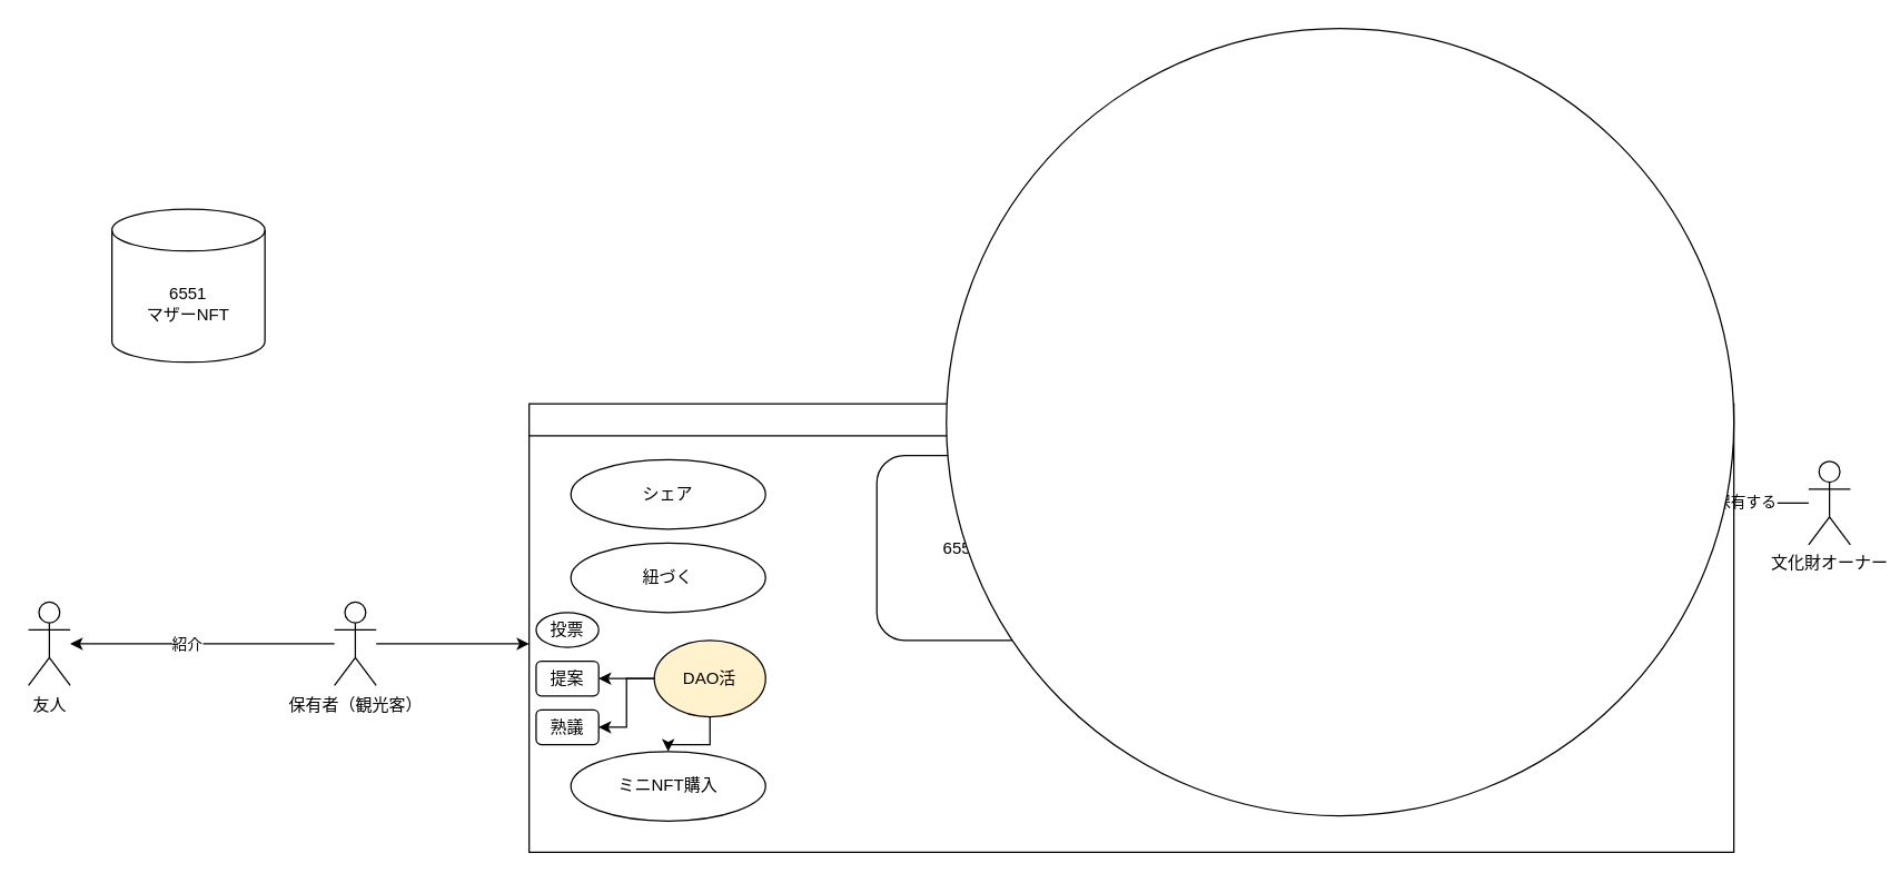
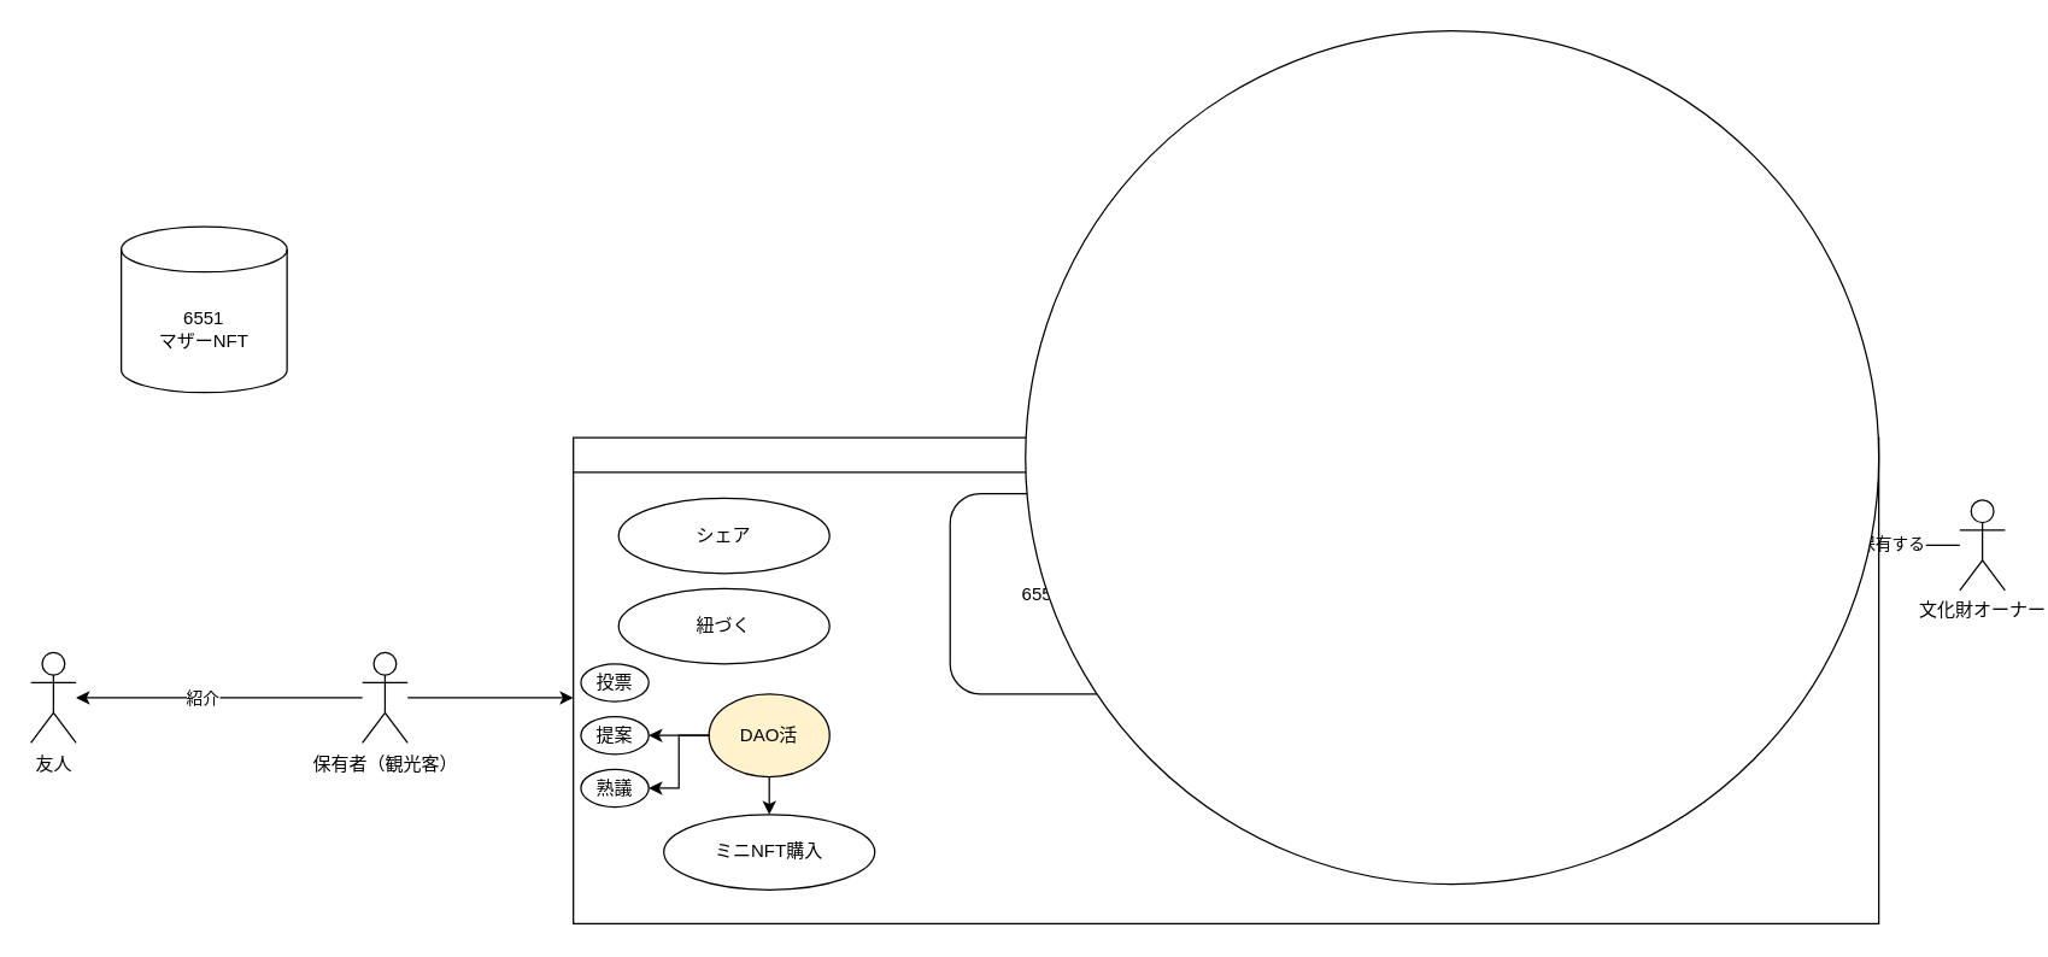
  <mxCell id="0" />
  <mxCell id="1" parent="0" />
  <mxCell id="2" style="edgeStyle=orthogonalEdgeStyle;rounded=0;orthogonalLoop=1;jettySize=auto;html=1;" edge="1" parent="1" source="4" target="23"><mxGeometry relative="1" as="geometry" /></mxCell>
  <mxCell id="3" value="紐づく&lt;div&gt;投票権&lt;/div&gt;&lt;div&gt;DAOメンバーシップ保持&lt;/div&gt;" style="edgeLabel;html=1;align=center;verticalAlign=middle;resizable=0;points=[];" vertex="1" connectable="0" parent="2"><mxGeometry x="0.149" y="1" relative="1" as="geometry"><mxPoint as="offset" /></mxGeometry></mxCell>
  <mxCell id="4" value="&lt;font style=&quot;font-size: 12px;&quot;&gt;6551&lt;/font&gt;&lt;div style=&quot;&quot;&gt;&lt;font style=&quot;font-size: 12px;&quot;&gt;マザーNFT&lt;/font&gt;&lt;/div&gt;" style="shape=cylinder3;whiteSpace=wrap;html=1;boundedLbl=1;backgroundOutline=1;size=15;" vertex="1" parent="1"><mxGeometry x="1050" y="280" width="160" height="162.5" as="geometry" /></mxCell>
  <mxCell id="5" value="保有する" style="edgeStyle=orthogonalEdgeStyle;rounded=0;orthogonalLoop=1;jettySize=auto;html=1;" edge="1" parent="1" source="6" target="4"><mxGeometry relative="1" as="geometry" /></mxCell>
  <mxCell id="6" value="文化財オーナー" style="shape=umlActor;verticalLabelPosition=bottom;verticalAlign=top;html=1;outlineConnect=0;" vertex="1" parent="1"><mxGeometry x="1300" y="331.25" width="30" height="60" as="geometry" /></mxCell>
  <mxCell id="7" style="edgeStyle=orthogonalEdgeStyle;rounded=0;orthogonalLoop=1;jettySize=auto;html=1;" edge="1" parent="1" source="10" target="11"><mxGeometry relative="1" as="geometry" /></mxCell>
  <mxCell id="8" value="紹介" style="edgeLabel;html=1;align=center;verticalAlign=middle;resizable=0;points=[];" vertex="1" connectable="0" parent="7"><mxGeometry x="0.13" relative="1" as="geometry"><mxPoint as="offset" /></mxGeometry></mxCell>
  <mxCell id="9" style="edgeStyle=orthogonalEdgeStyle;rounded=0;orthogonalLoop=1;jettySize=auto;html=1;" edge="1" parent="1" source="10"><mxGeometry relative="1" as="geometry"><mxPoint x="380" y="462.5" as="targetPoint" /></mxGeometry></mxCell>
  <mxCell id="10" value="保有者（観光客）" style="shape=umlActor;verticalLabelPosition=bottom;verticalAlign=top;html=1;outlineConnect=0;" vertex="1" parent="1"><mxGeometry x="240" y="432.5" width="30" height="60" as="geometry" /></mxCell>
  <mxCell id="11" value="友人" style="shape=umlActor;verticalLabelPosition=bottom;verticalAlign=top;html=1;outlineConnect=0;" vertex="1" parent="1"><mxGeometry x="20" y="432.5" width="30" height="60" as="geometry" /></mxCell>
  <mxCell id="12" value="LINEフロントエンド" style="swimlane;whiteSpace=wrap;html=1;" vertex="1" parent="1"><mxGeometry x="380" y="290" width="866.25" height="322.5" as="geometry" /></mxCell>
  <mxCell id="13" value="シェア" style="ellipse;whiteSpace=wrap;html=1;" vertex="1" parent="12"><mxGeometry x="30" y="40" width="140" height="50" as="geometry" /></mxCell>
  <mxCell id="14" value="紐づく" style="ellipse;whiteSpace=wrap;html=1;" vertex="1" parent="12"><mxGeometry x="30" y="100" width="140" height="50" as="geometry" /></mxCell>
- <mxCell id="15" value="ミニNFT購入" style="ellipse;whiteSpace=wrap;html=1;" vertex="1" parent="12"><mxGeometry x="30" y="250" width="140" height="50" as="geometry" /></mxCell>
+ <mxCell id="15" value="ミニNFT購入" style="ellipse;whiteSpace=wrap;html=1;" vertex="1" parent="12"><mxGeometry x="60" y="250" width="140" height="50" as="geometry" /></mxCell>
  <mxCell id="16" value="DAO活" style="ellipse;whiteSpace=wrap;html=1;fillColor=#fff2cc;" vertex="1" parent="12"><mxGeometry x="90" y="170" width="80" height="55" as="geometry" /></mxCell>
  <mxCell id="17" value="投票" style="ellipse;whiteSpace=wrap;html=1;" vertex="1" parent="12"><mxGeometry x="5" y="150" width="45" height="25" as="geometry" /></mxCell>
- <mxCell id="18" value="提案" style="whiteSpace=wrap;html=1;rounded=1;" vertex="1" parent="12"><mxGeometry x="5" y="185" width="45" height="25" as="geometry" /></mxCell>
- <mxCell id="19" value="熟議" style="whiteSpace=wrap;html=1;rounded=1;" vertex="1" parent="12"><mxGeometry x="5" y="220" width="45" height="25" as="geometry" /></mxCell>
+ <mxCell id="18" value="提案" style="ellipse;whiteSpace=wrap;html=1;" vertex="1" parent="12"><mxGeometry x="5" y="185" width="45" height="25" as="geometry" /></mxCell>
+ <mxCell id="19" value="熟議" style="ellipse;whiteSpace=wrap;html=1;" vertex="1" parent="12"><mxGeometry x="5" y="220" width="45" height="25" as="geometry" /></mxCell>
  <mxCell id="20" style="edgeStyle=orthogonalEdgeStyle;rounded=0;orthogonalLoop=1;jettySize=auto;html=1;" edge="1" parent="12" source="16" target="15"><mxGeometry relative="1" as="geometry" /></mxCell>
  <mxCell id="21" style="edgeStyle=orthogonalEdgeStyle;rounded=0;orthogonalLoop=1;jettySize=auto;html=1;" edge="1" parent="12" source="16" target="18"><mxGeometry relative="1" as="geometry" /></mxCell>
  <mxCell id="22" style="edgeStyle=orthogonalEdgeStyle;rounded=0;orthogonalLoop=1;jettySize=auto;html=1;" edge="1" parent="12" source="16" target="19"><mxGeometry relative="1" as="geometry" /></mxCell>
  <mxCell id="23" value="6551ミニNFT" style="rounded=1;whiteSpace=wrap;html=1;" vertex="1" parent="12"><mxGeometry x="250" y="37" width="170" height="133" as="geometry" /></mxCell>
  <mxCell id="24" value="" style="ellipse;whiteSpace=wrap;html=1;aspect=fixed;" vertex="1" parent="12"><mxGeometry x="300" y="-270" width="566.25" height="566.25" as="geometry" /></mxCell>
  <mxCell id="25" value="&lt;font style=&quot;font-size: 12px;&quot;&gt;6551&lt;/font&gt;&lt;div style=&quot;&quot;&gt;&lt;font style=&quot;font-size: 12px;&quot;&gt;マザーNFT&lt;/font&gt;&lt;/div&gt;" style="shape=cylinder3;whiteSpace=wrap;html=1;boundedLbl=1;backgroundOutline=1;size=15;" vertex="1" parent="1"><mxGeometry x="80" y="150" width="110" height="110" as="geometry" /></mxCell>
